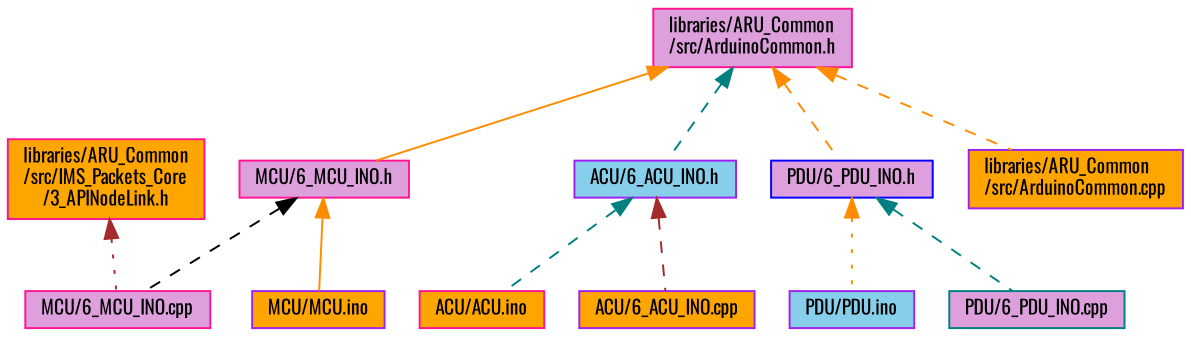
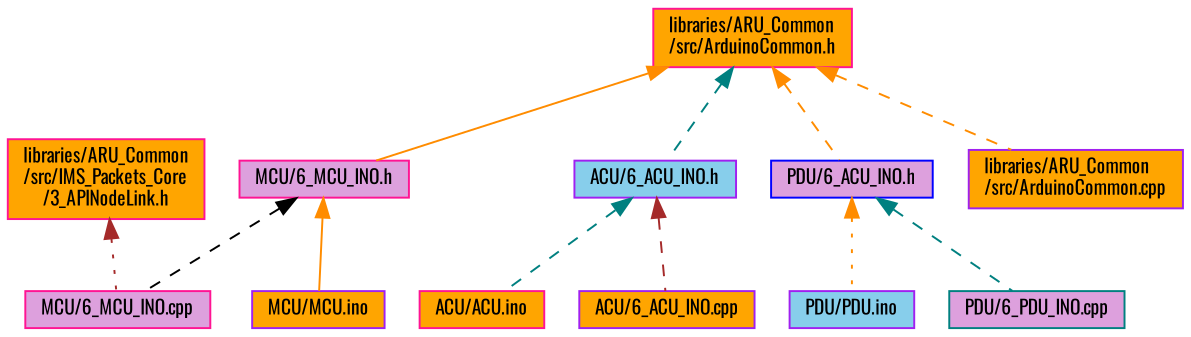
  digraph {
    fontname=Oswald
    node [color=deeppink fillcolor=orange fontname=Oswald fontsize=10 shape=record style=filled]
    edge [color=darkorange dir=back fontname=Oswald fontsize=10 labelfontname=Helvetica labelfontsize=10 style=dashed]
    n1 [fontcolor=black height=0.2 label="libraries/ARU_Common\l/src/IMS_Packets_Core\l/3_APINodeLink.h" width=0.4]
    n2 [fillcolor=plum height=0.2 label="MCU/6_MCU_INO.cpp" width=0.4]
-   n3 [fillcolor=plum height=0.2 label="libraries/ARU_Common\l/src/ArduinoCommon.h" width=0.4]
+   n3 [height=0.2 label="libraries/ARU_Common\l/src/ArduinoCommon.h" width=0.4]
    n4 [color=purple height=0.2 label="libraries/ARU_Common\l/src/ArduinoCommon.cpp" width=0.4]
    n5 [color=purple fillcolor=skyblue height=0.2 label="ACU/6_ACU_INO.h" width=0.4]
    n6 [fillcolor=plum height=0.2 label="MCU/6_MCU_INO.h" width=0.4]
-   n7 [color=blue fillcolor=plum height=0.2 label="PDU/6_PDU_INO.h" width=0.4]
+   n7 [color=blue fillcolor=plum height=0.2 label="PDU/6_ACU_INO.h" width=0.4]
    n8 [height=0.2 label="ACU/ACU.ino" width=0.4]
    n9 [color=purple height=0.2 label="ACU/6_ACU_INO.cpp" width=0.4]
    n10 [color=purple height=0.2 label="MCU/MCU.ino" width=0.4]
    n11 [color=purple fillcolor=skyblue height=0.2 label="PDU/PDU.ino" width=0.4]
    n12 [color=teal fillcolor=plum height=0.2 label="PDU/6_PDU_INO.cpp" width=0.4]
    n1 -> n2 [color=brown style=dotted]
    n3 -> n4
    n3 -> n5 [color=teal]
    n3 -> n6 [style=solid]
    n3 -> n7
    n5 -> n8 [color=teal]
    n5 -> n9 [color=brown]
    n6 -> n2 [color=black]
    n6 -> n10 [style=solid]
    n7 -> n11 [style=dotted]
    n7 -> n12 [color=teal]
  }
